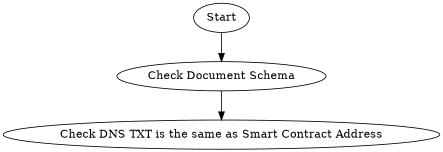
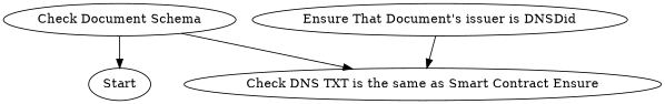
  digraph {
    n1 [label=Start]
    n2 [label="Check Document Schema"]
-   n4 [label="Check DNS TXT is the same as Smart Contract Address"]
+   n3 [label="Ensure That Document's issuer is DNSDid"]
+   n4 [label="Check DNS TXT is the same as Smart Contract Ensure"]
    subgraph sub_1 {
      label=DnsDidIdentityProof
      n1
      n2
+     n3
      n4
    }
-   n1 -> n2
+   n2 -> n1
    n2 -> n4
+   n3 -> n4
  }
